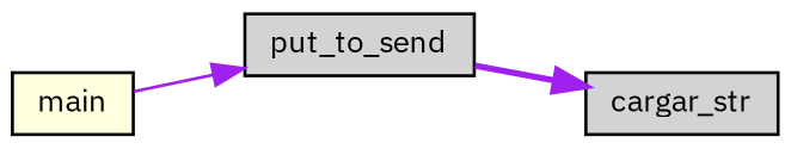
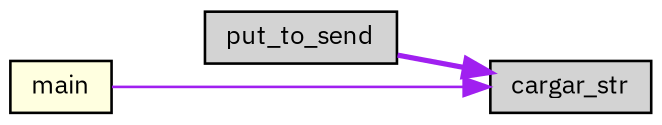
  digraph {
    fontname="IBM Plex Sans"
    rankdir=LR
    node [color=black fillcolor=lightgrey fontname="IBM Plex Sans" fontsize=10 shape=record style=filled]
    edge [color=purple fontname="IBM Plex Sans" fontsize=10 labelfontname=Helvetica labelfontsize=10]
    n1 [fillcolor=lightyellow fontcolor=black height=0.2 label=main width=0.4]
    n2 [height=0.2 label=put_to_send width=0.4]
    n3 [height=0.2 label=cargar_str width=0.4]
-   n1 -> n2 [style=solid]
+   n1 -> n3 [style=solid]
    n2 -> n3 [style=bold]
  }
